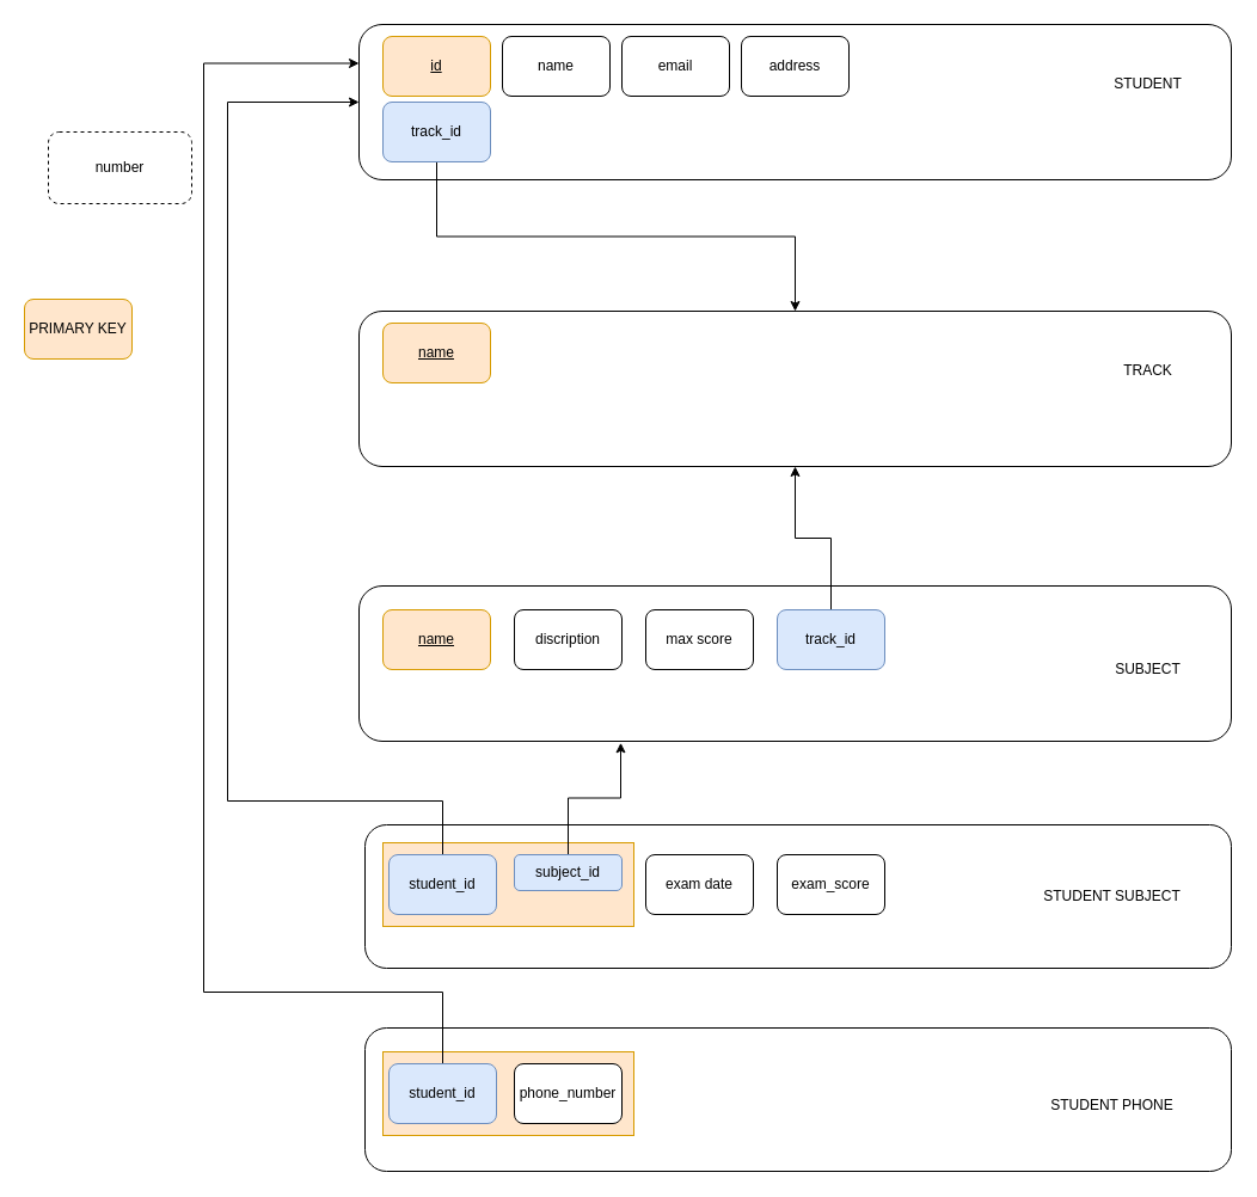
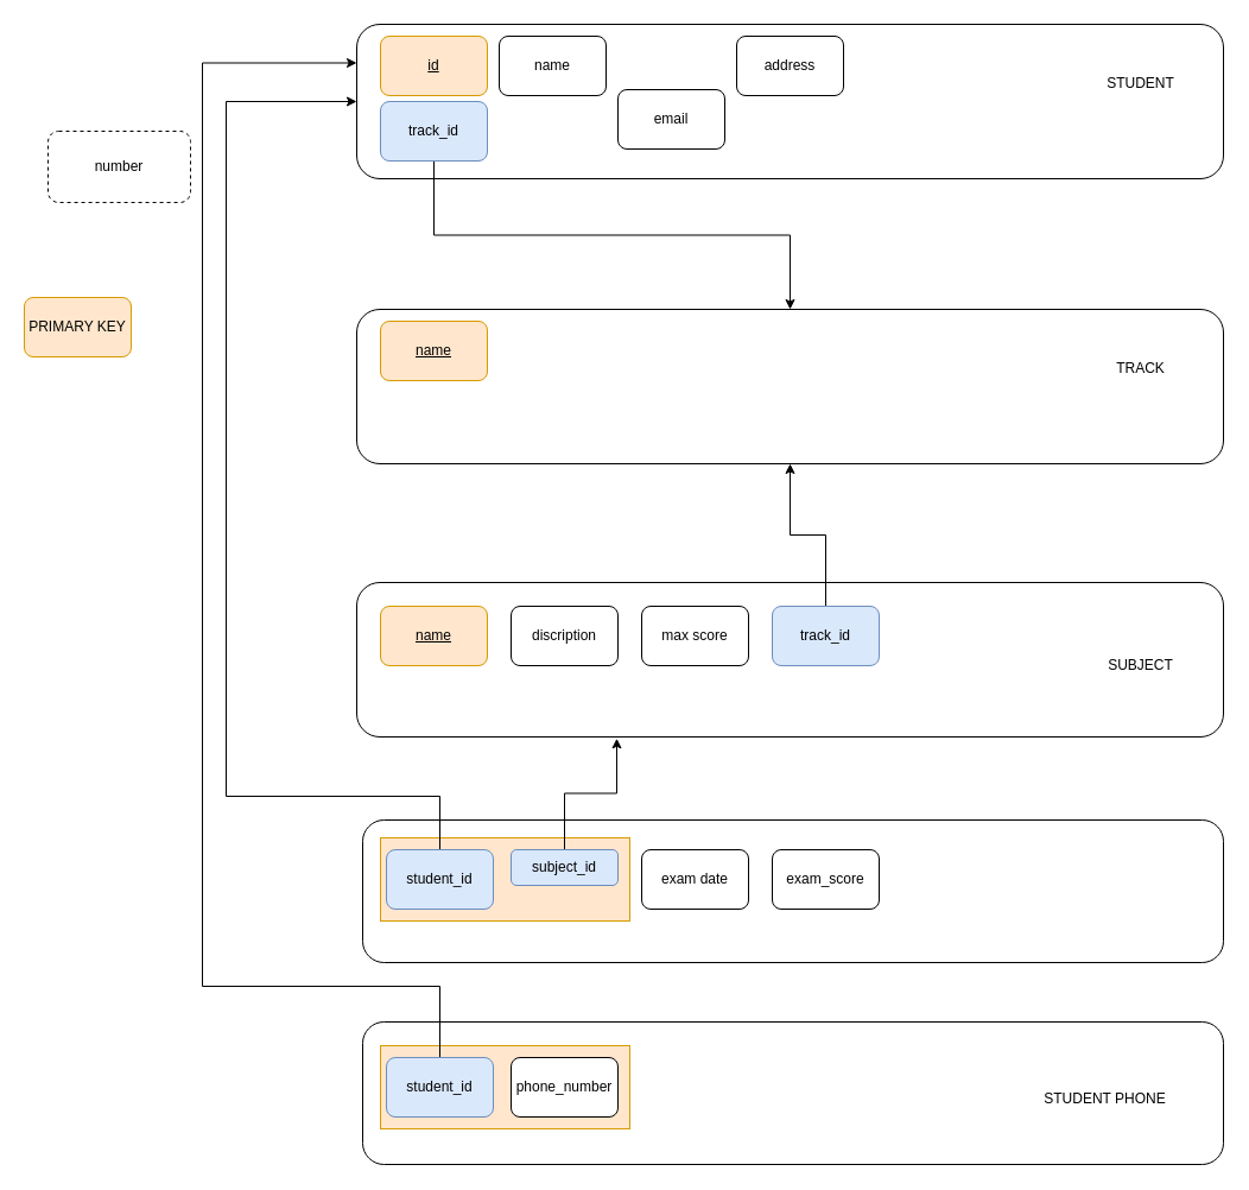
  <mxCell id="0" />
  <mxCell id="1" parent="0" />
  <mxCell id="2" value="" style="rounded=1;whiteSpace=wrap;html=1;" vertex="1" parent="1"><mxGeometry x="305" y="860" width="725" height="120" as="geometry" /></mxCell>
  <mxCell id="3" value="" style="rounded=0;whiteSpace=wrap;html=1;fillColor=#ffe6cc;strokeColor=#d79b00;" vertex="1" parent="1"><mxGeometry x="320" y="880" width="210" height="70" as="geometry" /></mxCell>
  <mxCell id="4" value="" style="rounded=1;whiteSpace=wrap;html=1;" vertex="1" parent="1"><mxGeometry x="305" y="690" width="725" height="120" as="geometry" /></mxCell>
  <mxCell id="5" value="" style="rounded=0;whiteSpace=wrap;html=1;fillColor=#ffe6cc;strokeColor=#d79b00;" vertex="1" parent="1"><mxGeometry x="320" y="705" width="210" height="70" as="geometry" /></mxCell>
  <mxCell id="6" value="" style="rounded=1;whiteSpace=wrap;html=1;" vertex="1" parent="1"><mxGeometry x="300" y="20" width="730" height="130" as="geometry" /></mxCell>
  <mxCell id="7" value="" style="rounded=1;whiteSpace=wrap;html=1;" vertex="1" parent="1"><mxGeometry x="300" y="260" width="730" height="130" as="geometry" /></mxCell>
  <mxCell id="8" value="" style="rounded=1;whiteSpace=wrap;html=1;" vertex="1" parent="1"><mxGeometry x="300" y="490" width="730" height="130" as="geometry" /></mxCell>
  <mxCell id="9" value="&lt;u&gt;id&lt;/u&gt;" style="rounded=1;whiteSpace=wrap;html=1;fillColor=#ffe6cc;strokeColor=#d79b00;" vertex="1" parent="1"><mxGeometry x="320" y="30" width="90" height="50" as="geometry" /></mxCell>
  <mxCell id="10" value="name" style="rounded=1;whiteSpace=wrap;html=1;" vertex="1" parent="1"><mxGeometry x="420" y="30" width="90" height="50" as="geometry" /></mxCell>
- <mxCell id="11" value="email" style="rounded=1;whiteSpace=wrap;html=1;" vertex="1" parent="1"><mxGeometry x="520" y="30" width="90" height="50" as="geometry" /></mxCell>
+ <mxCell id="11" value="email" style="rounded=1;whiteSpace=wrap;html=1;" vertex="1" parent="1"><mxGeometry x="520" y="75" width="90" height="50" as="geometry" /></mxCell>
  <mxCell id="12" value="address" style="rounded=1;whiteSpace=wrap;html=1;" vertex="1" parent="1"><mxGeometry x="620" y="30" width="90" height="50" as="geometry" /></mxCell>
  <mxCell id="13" value="&lt;u&gt;name&lt;/u&gt;" style="rounded=1;whiteSpace=wrap;html=1;fillColor=#ffe6cc;strokeColor=#d79b00;" vertex="1" parent="1"><mxGeometry x="320" y="270" width="90" height="50" as="geometry" /></mxCell>
  <mxCell id="14" value="&lt;u&gt;name&lt;/u&gt;" style="rounded=1;whiteSpace=wrap;html=1;fillColor=#ffe6cc;strokeColor=#d79b00;" vertex="1" parent="1"><mxGeometry x="320" y="510" width="90" height="50" as="geometry" /></mxCell>
  <mxCell id="15" value="discription" style="rounded=1;whiteSpace=wrap;html=1;" vertex="1" parent="1"><mxGeometry x="430" y="510" width="90" height="50" as="geometry" /></mxCell>
  <mxCell id="16" value="max score" style="rounded=1;whiteSpace=wrap;html=1;" vertex="1" parent="1"><mxGeometry x="540" y="510" width="90" height="50" as="geometry" /></mxCell>
  <mxCell id="17" value="SUBJECT" style="text;html=1;resizable=0;autosize=1;align=center;verticalAlign=middle;points=[];fillColor=none;strokeColor=none;rounded=0;" vertex="1" parent="1"><mxGeometry x="920" y="545" width="80" height="30" as="geometry" /></mxCell>
  <mxCell id="18" value="TRACK" style="text;html=1;resizable=0;autosize=1;align=center;verticalAlign=middle;points=[];fillColor=none;strokeColor=none;rounded=0;" vertex="1" parent="1"><mxGeometry x="930" y="295" width="60" height="30" as="geometry" /></mxCell>
  <mxCell id="19" value="STUDENT" style="text;html=1;resizable=0;autosize=1;align=center;verticalAlign=middle;points=[];fillColor=none;strokeColor=none;rounded=0;" vertex="1" parent="1"><mxGeometry x="920" y="55" width="80" height="30" as="geometry" /></mxCell>
  <mxCell id="20" value="number" style="rounded=1;whiteSpace=wrap;html=1;dashed=1;" vertex="1" parent="1"><mxGeometry x="40" y="110" width="120" height="60" as="geometry" /></mxCell>
  <mxCell id="21" style="edgeStyle=orthogonalEdgeStyle;rounded=0;orthogonalLoop=1;jettySize=auto;html=1;exitX=0.5;exitY=1;exitDx=0;exitDy=0;" edge="1" parent="1" source="22" target="7"><mxGeometry relative="1" as="geometry" /></mxCell>
  <mxCell id="22" value="track_id" style="rounded=1;whiteSpace=wrap;html=1;fillColor=#dae8fc;strokeColor=#6c8ebf;" vertex="1" parent="1"><mxGeometry x="320" y="85" width="90" height="50" as="geometry" /></mxCell>
  <mxCell id="23" value="PRIMARY KEY" style="rounded=1;whiteSpace=wrap;html=1;fillColor=#ffe6cc;strokeColor=#d79b00;" vertex="1" parent="1"><mxGeometry x="20" y="250" width="90" height="50" as="geometry" /></mxCell>
  <mxCell id="24" style="edgeStyle=orthogonalEdgeStyle;rounded=0;orthogonalLoop=1;jettySize=auto;html=1;exitX=0.5;exitY=0;exitDx=0;exitDy=0;entryX=0.5;entryY=1;entryDx=0;entryDy=0;" edge="1" parent="1" source="25" target="7"><mxGeometry relative="1" as="geometry" /></mxCell>
  <mxCell id="25" value="track_id" style="rounded=1;whiteSpace=wrap;html=1;fillColor=#dae8fc;strokeColor=#6c8ebf;" vertex="1" parent="1"><mxGeometry x="650" y="510" width="90" height="50" as="geometry" /></mxCell>
- <mxCell id="26" value="STUDENT SUBJECT" style="text;html=1;resizable=0;autosize=1;align=center;verticalAlign=middle;points=[];fillColor=none;strokeColor=none;rounded=0;" vertex="1" parent="1"><mxGeometry x="860" y="735" width="140" height="30" as="geometry" /></mxCell>
  <mxCell id="27" style="edgeStyle=orthogonalEdgeStyle;rounded=0;orthogonalLoop=1;jettySize=auto;html=1;exitX=0.5;exitY=0;exitDx=0;exitDy=0;entryX=0;entryY=0.5;entryDx=0;entryDy=0;" edge="1" parent="1" source="28" target="6"><mxGeometry relative="1" as="geometry"><Array as="points"><mxPoint x="370" y="670" /><mxPoint x="190" y="670" /><mxPoint x="190" y="85" /></Array></mxGeometry></mxCell>
  <mxCell id="28" value="student_id" style="rounded=1;whiteSpace=wrap;html=1;fillColor=#dae8fc;strokeColor=#6c8ebf;" vertex="1" parent="1"><mxGeometry x="325" y="715" width="90" height="50" as="geometry" /></mxCell>
  <mxCell id="29" style="edgeStyle=orthogonalEdgeStyle;rounded=0;orthogonalLoop=1;jettySize=auto;html=1;exitX=0.5;exitY=0;exitDx=0;exitDy=0;entryX=0.3;entryY=1.01;entryDx=0;entryDy=0;entryPerimeter=0;" edge="1" parent="1" source="30" target="8"><mxGeometry relative="1" as="geometry" /></mxCell>
  <mxCell id="30" value="subject_id" style="rounded=1;whiteSpace=wrap;html=1;fillColor=#dae8fc;strokeColor=#6c8ebf;" vertex="1" parent="1"><mxGeometry x="430" y="715" width="90" height="30" as="geometry" /></mxCell>
  <mxCell id="31" value="exam date" style="rounded=1;whiteSpace=wrap;html=1;" vertex="1" parent="1"><mxGeometry x="540" y="715" width="90" height="50" as="geometry" /></mxCell>
  <mxCell id="32" value="exam_score" style="rounded=1;whiteSpace=wrap;html=1;" vertex="1" parent="1"><mxGeometry x="650" y="715" width="90" height="50" as="geometry" /></mxCell>
  <mxCell id="33" style="edgeStyle=orthogonalEdgeStyle;rounded=0;orthogonalLoop=1;jettySize=auto;html=1;exitX=0.5;exitY=0;exitDx=0;exitDy=0;entryX=0;entryY=0.25;entryDx=0;entryDy=0;" edge="1" parent="1" source="34" target="6"><mxGeometry relative="1" as="geometry"><Array as="points"><mxPoint x="370" y="830" /><mxPoint x="170" y="830" /><mxPoint x="170" y="53" /></Array></mxGeometry></mxCell>
  <mxCell id="34" value="student_id" style="rounded=1;whiteSpace=wrap;html=1;fillColor=#dae8fc;strokeColor=#6c8ebf;" vertex="1" parent="1"><mxGeometry x="325" y="890" width="90" height="50" as="geometry" /></mxCell>
  <mxCell id="35" value="phone_number" style="rounded=1;whiteSpace=wrap;html=1;" vertex="1" parent="1"><mxGeometry x="430" y="890" width="90" height="50" as="geometry" /></mxCell>
  <mxCell id="36" value="STUDENT PHONE" style="text;html=1;resizable=0;autosize=1;align=center;verticalAlign=middle;points=[];fillColor=none;strokeColor=none;rounded=0;" vertex="1" parent="1"><mxGeometry x="870" y="910" width="120" height="30" as="geometry" /></mxCell>
